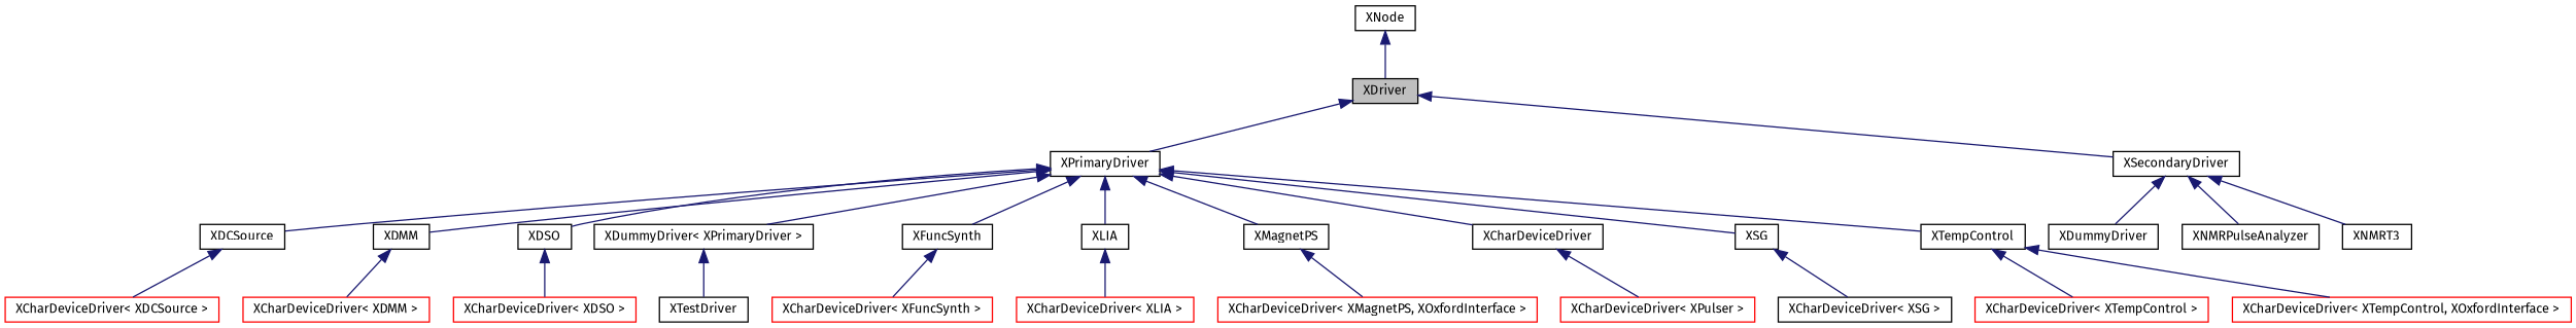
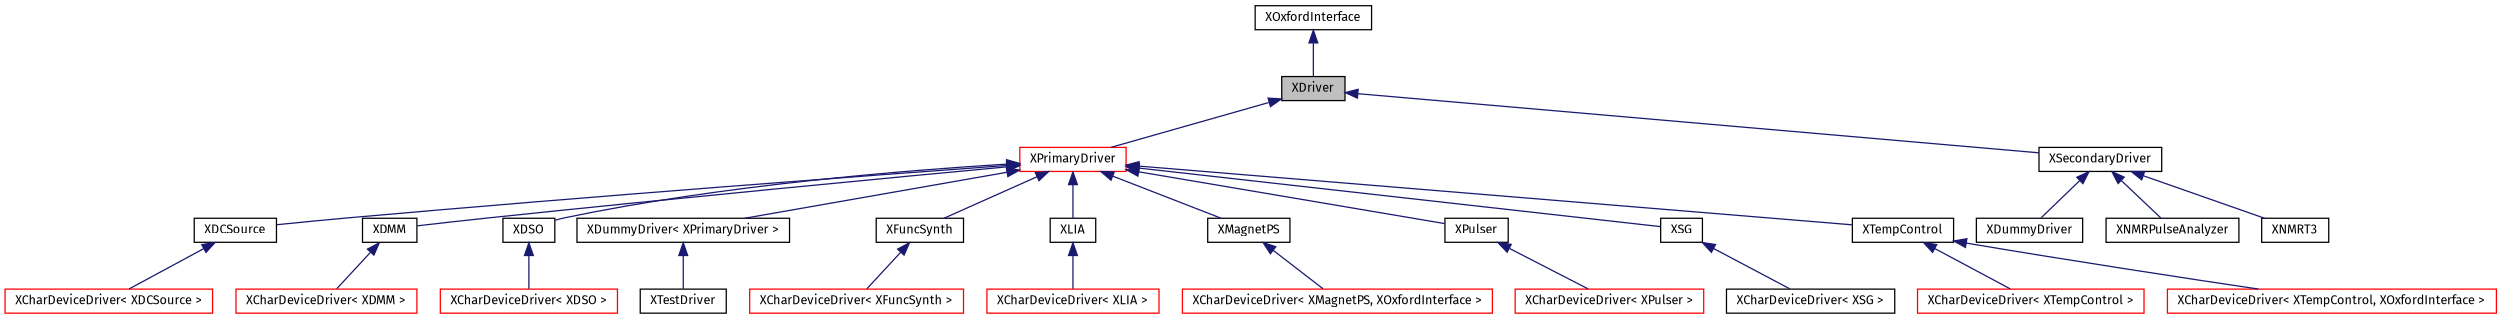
  digraph {
    fontname="Fira Sans"
    node [color=black fillcolor=white fontname="Fira Sans" fontsize=10 shape=record style=filled]
    edge [color=midnightblue dir=back fontname="Fira Sans" fontsize=10 labelfontname="FreeSans.ttf" labelfontsize=10 style=solid]
    n1 [fillcolor=grey75 fontcolor=black height=0.2 label=XDriver width=0.4]
-   n2 [height=0.2 label=XPrimaryDriver width=0.4]
+   n2 [color=red height=0.2 label=XPrimaryDriver width=0.4]
    n3 [height=0.2 label=XSecondaryDriver width=0.4]
    n4 [height=0.2 label=XDCSource width=0.4]
    n5 [height=0.2 label=XDMM width=0.4]
    n6 [height=0.2 label=XDSO width=0.4]
    n7 [height=0.2 label="XDummyDriver\< XPrimaryDriver \>" width=0.4]
    n8 [height=0.2 label=XFuncSynth width=0.4]
    n9 [height=0.2 label=XLIA width=0.4]
    n10 [height=0.2 label=XMagnetPS width=0.4]
-   n11 [height=0.2 label=XCharDeviceDriver width=0.4]
+   n11 [height=0.2 label=XPulser width=0.4]
    n12 [height=0.2 label=XSG width=0.4]
    n13 [height=0.2 label=XTempControl width=0.4]
    n14 [height=0.2 label=XDummyDriver width=0.4]
    n15 [height=0.2 label=XNMRPulseAnalyzer width=0.4]
    n16 [height=0.2 label=XNMRT3 width=0.4]
-   n17 [height=0.2 label=XNode width=0.4]
+   n17 [height=0.2 label=XOxfordInterface width=0.4]
    n18 [color=red height=0.2 label="XCharDeviceDriver\< XDCSource \>" width=0.4]
    n19 [color=red height=0.2 label="XCharDeviceDriver\< XDMM \>" width=0.4]
    n20 [color=red height=0.2 label="XCharDeviceDriver\< XDSO \>" width=0.4]
    n21 [height=0.2 label=XTestDriver width=0.4]
    n22 [color=red height=0.2 label="XCharDeviceDriver\< XFuncSynth \>" width=0.4]
    n23 [color=red height=0.2 label="XCharDeviceDriver\< XLIA \>" width=0.4]
    n24 [color=red height=0.2 label="XCharDeviceDriver\< XMagnetPS, XOxfordInterface \>" width=0.4]
    n25 [color=red height=0.2 label="XCharDeviceDriver\< XPulser \>" width=0.4]
    n26 [height=0.2 label="XCharDeviceDriver\< XSG \>" width=0.4]
    n27 [color=red height=0.2 label="XCharDeviceDriver\< XTempControl \>" width=0.4]
    n28 [color=red height=0.2 label="XCharDeviceDriver\< XTempControl, XOxfordInterface \>" width=0.4]
    n1 -> n2
    n1 -> n3
    n2 -> n4
    n2 -> n5
    n2 -> n6
    n2 -> n7
    n2 -> n8
    n2 -> n9
    n2 -> n10
    n2 -> n11
    n2 -> n12
    n2 -> n13
    n3 -> n14
    n3 -> n15
    n3 -> n16
    n4 -> n18
    n5 -> n19
    n6 -> n20
    n7 -> n21
    n8 -> n22
    n9 -> n23
    n10 -> n24
    n11 -> n25
    n12 -> n26
    n13 -> n27
    n13 -> n28
    n17 -> n1
  }
